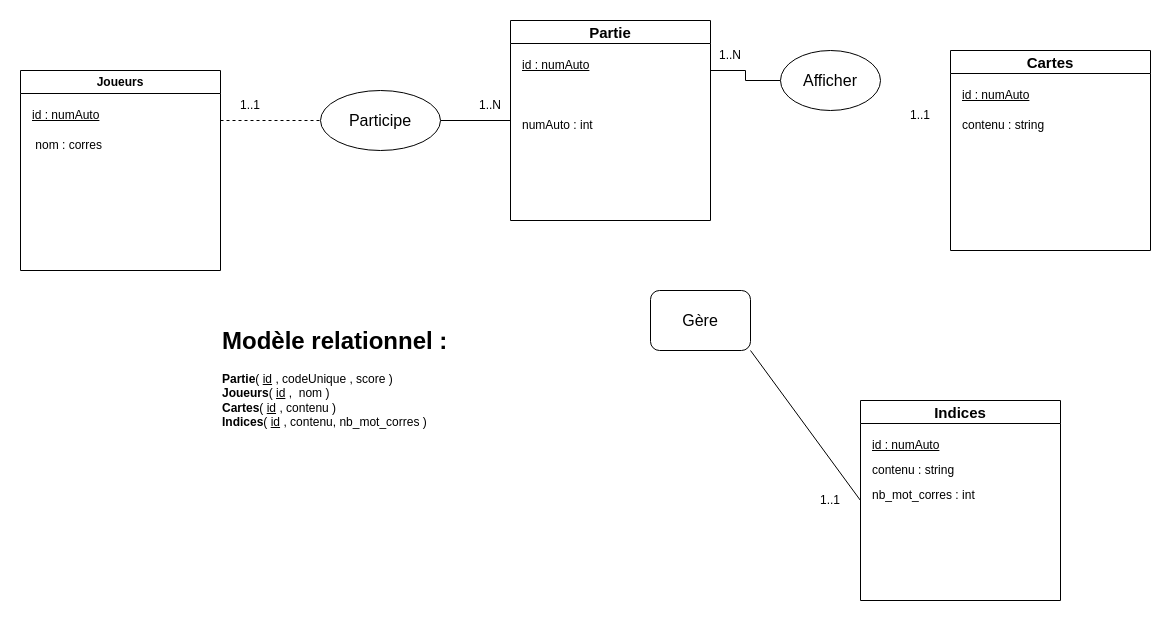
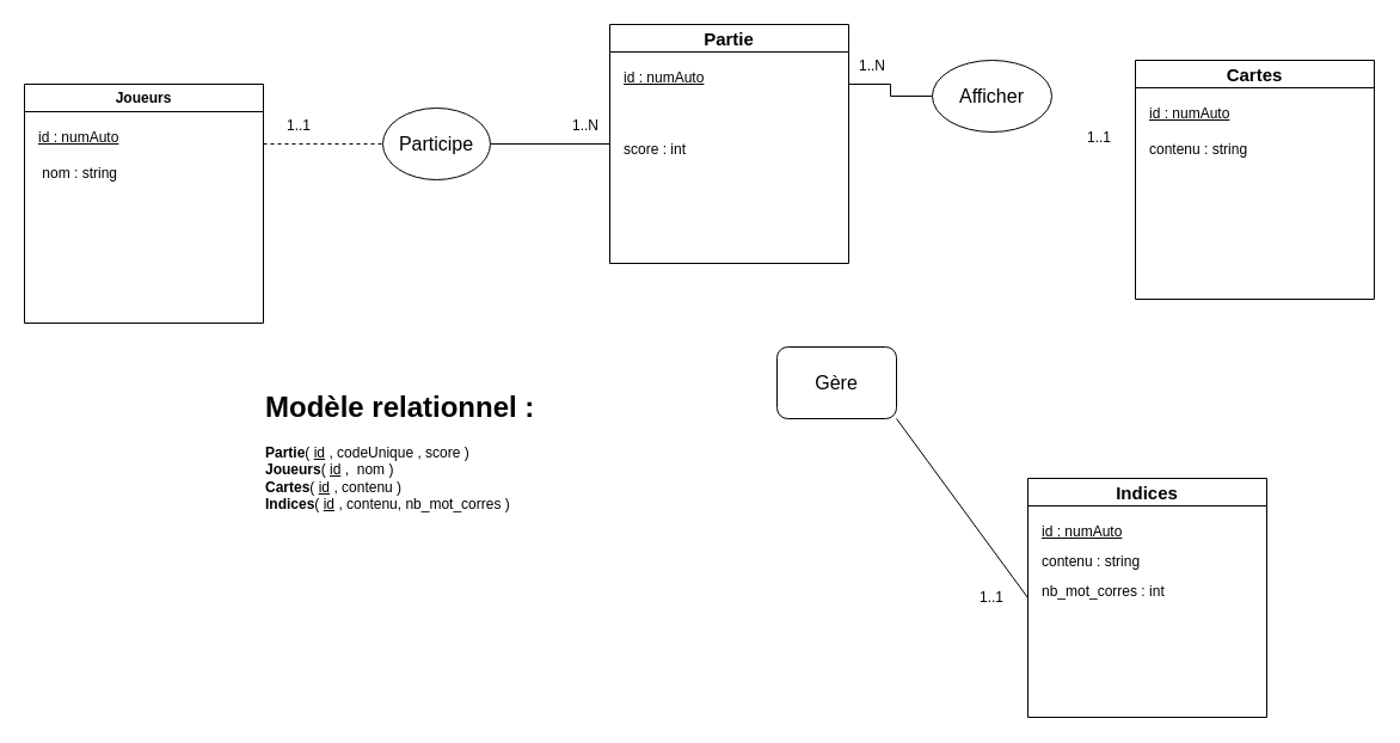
  <mxCell id="0" />
  <mxCell id="1" parent="0" />
  <mxCell id="2" value="&lt;font style=&quot;font-size: 15px;&quot;&gt;Partie&lt;/font&gt;" style="swimlane;whiteSpace=wrap;html=1;" vertex="1" parent="1"><mxGeometry x="510" y="20" width="200" height="200" as="geometry" /></mxCell>
  <mxCell id="3" value="&lt;u&gt;id : numAuto&lt;/u&gt;" style="text;html=1;align=left;verticalAlign=middle;whiteSpace=wrap;rounded=0;" vertex="1" parent="2"><mxGeometry x="10" y="30" width="180" height="30" as="geometry" /></mxCell>
- <mxCell id="4" value="numAuto : int" style="text;html=1;align=left;verticalAlign=middle;whiteSpace=wrap;rounded=0;" vertex="1" parent="2"><mxGeometry x="10" y="90" width="180" height="30" as="geometry" /></mxCell>
+ <mxCell id="4" value="score : int" style="text;html=1;align=left;verticalAlign=middle;whiteSpace=wrap;rounded=0;" vertex="1" parent="2"><mxGeometry x="10" y="90" width="180" height="30" as="geometry" /></mxCell>
  <mxCell id="5" value="&lt;font style=&quot;font-size: 15px;&quot;&gt;Cartes&lt;/font&gt;" style="swimlane;whiteSpace=wrap;html=1;" vertex="1" parent="1"><mxGeometry x="950" y="50" width="200" height="200" as="geometry" /></mxCell>
  <mxCell id="6" value="&lt;u&gt;id : numAuto&lt;/u&gt;" style="text;html=1;align=left;verticalAlign=middle;whiteSpace=wrap;rounded=0;" vertex="1" parent="5"><mxGeometry x="10" y="30" width="180" height="30" as="geometry" /></mxCell>
  <mxCell id="7" value="contenu : string" style="text;html=1;align=left;verticalAlign=middle;whiteSpace=wrap;rounded=0;" vertex="1" parent="5"><mxGeometry x="10" y="60" width="180" height="30" as="geometry" /></mxCell>
  <mxCell id="8" value="&lt;font style=&quot;font-size: 15px;&quot;&gt;Indices&lt;/font&gt;" style="swimlane;whiteSpace=wrap;html=1;" vertex="1" parent="1"><mxGeometry x="860" y="400" width="200" height="200" as="geometry" /></mxCell>
  <mxCell id="9" value="&lt;u&gt;id : numAuto&lt;/u&gt;" style="text;html=1;align=left;verticalAlign=middle;whiteSpace=wrap;rounded=0;" vertex="1" parent="8"><mxGeometry x="10" y="30" width="180" height="30" as="geometry" /></mxCell>
  <mxCell id="10" value="contenu : string" style="text;html=1;align=left;verticalAlign=middle;whiteSpace=wrap;rounded=0;" vertex="1" parent="8"><mxGeometry x="10" y="55" width="180" height="30" as="geometry" /></mxCell>
  <mxCell id="11" value="nb_mot_corres : int" style="text;html=1;align=left;verticalAlign=middle;whiteSpace=wrap;rounded=0;" vertex="1" parent="8"><mxGeometry x="10" y="80" width="180" height="30" as="geometry" /></mxCell>
  <mxCell id="12" value="" style="edgeStyle=orthogonalEdgeStyle;rounded=0;orthogonalLoop=1;jettySize=auto;html=1;exitX=1;exitY=0.25;exitDx=0;exitDy=0;entryX=0;entryY=0.5;entryDx=0;entryDy=0;endArrow=none;endFill=0;" edge="1" parent="1" source="2" target="13"><mxGeometry relative="1" as="geometry"><mxPoint x="710" y="70" as="sourcePoint" /><mxPoint x="950" y="100" as="targetPoint" /></mxGeometry></mxCell>
  <mxCell id="13" value="&lt;font style=&quot;font-size: 16px;&quot;&gt;Afficher&lt;/font&gt;" style="ellipse;whiteSpace=wrap;html=1;" vertex="1" parent="1"><mxGeometry x="780" y="50" width="100" height="60" as="geometry" /></mxCell>
  <mxCell id="14" value="" style="endArrow=none;html=1;rounded=0;entryX=1;entryY=1;entryDx=0;entryDy=0;exitX=0;exitY=0.5;exitDx=0;exitDy=0;" edge="1" parent="1" source="8" target="15"><mxGeometry width="50" height="50" relative="1" as="geometry"><mxPoint x="790" y="540" as="sourcePoint" /><mxPoint x="610" y="220" as="targetPoint" /></mxGeometry></mxCell>
  <mxCell id="15" value="&lt;font style=&quot;font-size: 16px;&quot;&gt;Gère&lt;/font&gt;" style="whiteSpace=wrap;html=1;rounded=1;" vertex="1" parent="1"><mxGeometry x="650" y="290" width="100" height="60" as="geometry" /></mxCell>
  <mxCell id="16" style="edgeStyle=orthogonalEdgeStyle;rounded=0;orthogonalLoop=1;jettySize=auto;html=1;exitX=1;exitY=0.5;exitDx=0;exitDy=0;entryX=0;entryY=0.5;entryDx=0;entryDy=0;endArrow=none;endFill=0;" edge="1" parent="1" source="21" target="2"><mxGeometry relative="1" as="geometry" /></mxCell>
  <mxCell id="17" value="Joueurs" style="swimlane;whiteSpace=wrap;html=1;" vertex="1" parent="1"><mxGeometry x="20" y="70" width="200" height="200" as="geometry" /></mxCell>
  <mxCell id="18" value="&lt;u&gt;id : numAuto&lt;/u&gt;" style="text;html=1;align=left;verticalAlign=middle;whiteSpace=wrap;rounded=0;" vertex="1" parent="17"><mxGeometry x="10" y="30" width="180" height="30" as="geometry" /></mxCell>
- <mxCell id="19" value="&amp;nbsp;nom : corres" style="text;html=1;align=left;verticalAlign=middle;whiteSpace=wrap;rounded=0;" vertex="1" parent="17"><mxGeometry x="10" y="60" width="180" height="30" as="geometry" /></mxCell>
+ <mxCell id="19" value="&amp;nbsp;nom : string" style="text;html=1;align=left;verticalAlign=middle;whiteSpace=wrap;rounded=0;" vertex="1" parent="17"><mxGeometry x="10" y="60" width="180" height="30" as="geometry" /></mxCell>
  <mxCell id="20" value="" style="edgeStyle=orthogonalEdgeStyle;rounded=0;orthogonalLoop=1;jettySize=auto;html=1;exitX=1;exitY=0.25;exitDx=0;exitDy=0;entryX=0;entryY=0.5;entryDx=0;entryDy=0;endArrow=none;endFill=0;dashed=1;" edge="1" parent="1" source="17" target="21"><mxGeometry relative="1" as="geometry"><mxPoint x="300" y="210" as="sourcePoint" /><mxPoint x="510" y="120" as="targetPoint" /></mxGeometry></mxCell>
- <mxCell id="21" value="&lt;font style=&quot;font-size: 16px;&quot;&gt;Participe&lt;/font&gt;" style="ellipse;whiteSpace=wrap;html=1;" vertex="1" parent="1"><mxGeometry x="320" y="90" width="120" height="60" as="geometry" /></mxCell>
+ <mxCell id="21" value="&lt;font style=&quot;font-size: 16px;&quot;&gt;Participe&lt;/font&gt;" style="ellipse;whiteSpace=wrap;html=1;" vertex="1" parent="1"><mxGeometry x="320" y="90" width="90" height="60" as="geometry" /></mxCell>
  <mxCell id="22" value="1..1" style="text;html=1;align=center;verticalAlign=middle;whiteSpace=wrap;rounded=0;" vertex="1" parent="1"><mxGeometry x="800" y="485" width="60" height="30" as="geometry" /></mxCell>
  <mxCell id="23" value="1..1" style="text;html=1;align=center;verticalAlign=middle;whiteSpace=wrap;rounded=0;" vertex="1" parent="1"><mxGeometry x="890" y="100" width="60" height="30" as="geometry" /></mxCell>
  <mxCell id="24" value="1..N" style="text;html=1;align=center;verticalAlign=middle;whiteSpace=wrap;rounded=0;" vertex="1" parent="1"><mxGeometry x="700" y="40" width="60" height="30" as="geometry" /></mxCell>
  <mxCell id="25" value="1..N" style="text;html=1;align=center;verticalAlign=middle;whiteSpace=wrap;rounded=0;" vertex="1" parent="1"><mxGeometry x="460" y="90" width="60" height="30" as="geometry" /></mxCell>
  <mxCell id="26" value="1..1" style="text;html=1;align=center;verticalAlign=middle;whiteSpace=wrap;rounded=0;" vertex="1" parent="1"><mxGeometry x="220" y="90" width="60" height="30" as="geometry" /></mxCell>
  <mxCell id="27" value="&lt;h1 style=&quot;margin-top: 0px;&quot;&gt;Modèle relationnel :&lt;/h1&gt;&lt;p&gt;&lt;b&gt;Partie&lt;/b&gt;( &lt;u&gt;id&lt;/u&gt;&amp;nbsp;, codeUnique , score )&lt;br&gt;&lt;b&gt;Joueurs&lt;/b&gt;( &lt;u&gt;id&lt;/u&gt;&amp;nbsp;,&amp;nbsp; nom )&lt;br&gt;&lt;b&gt;Cartes&lt;/b&gt;( &lt;u&gt;id&lt;/u&gt;&amp;nbsp;, contenu )&lt;br&gt;&lt;b&gt;Indices&lt;/b&gt;( &lt;u&gt;id&lt;/u&gt;&amp;nbsp;, contenu, nb_mot_corres )&lt;/p&gt;&lt;p&gt;&lt;br&gt;&lt;/p&gt;" style="text;html=1;whiteSpace=wrap;overflow=hidden;rounded=0;" vertex="1" parent="1"><mxGeometry x="220" y="320" width="370" height="120" as="geometry" /></mxCell>
